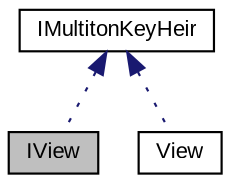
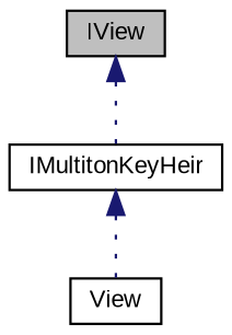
  digraph {
    fontname="Liberation Sans"
    node [color=black fillcolor=white fontname="Liberation Sans" fontsize=10 shape=record style=filled]
    edge [color=midnightblue dir=back fontname="Liberation Sans" fontsize=10 labelfontname=FreeSans labelfontsize=10 style=dotted]
    n1 [fillcolor=grey75 fontcolor=black height=0.2 label=IView width=0.4]
    n2 [height=0.2 label=View width=0.4]
    n3 [height=0.2 label=IMultitonKeyHeir width=0.4]
-   n3 -> n1
+   n1 -> n3
    n3 -> n2
  }
